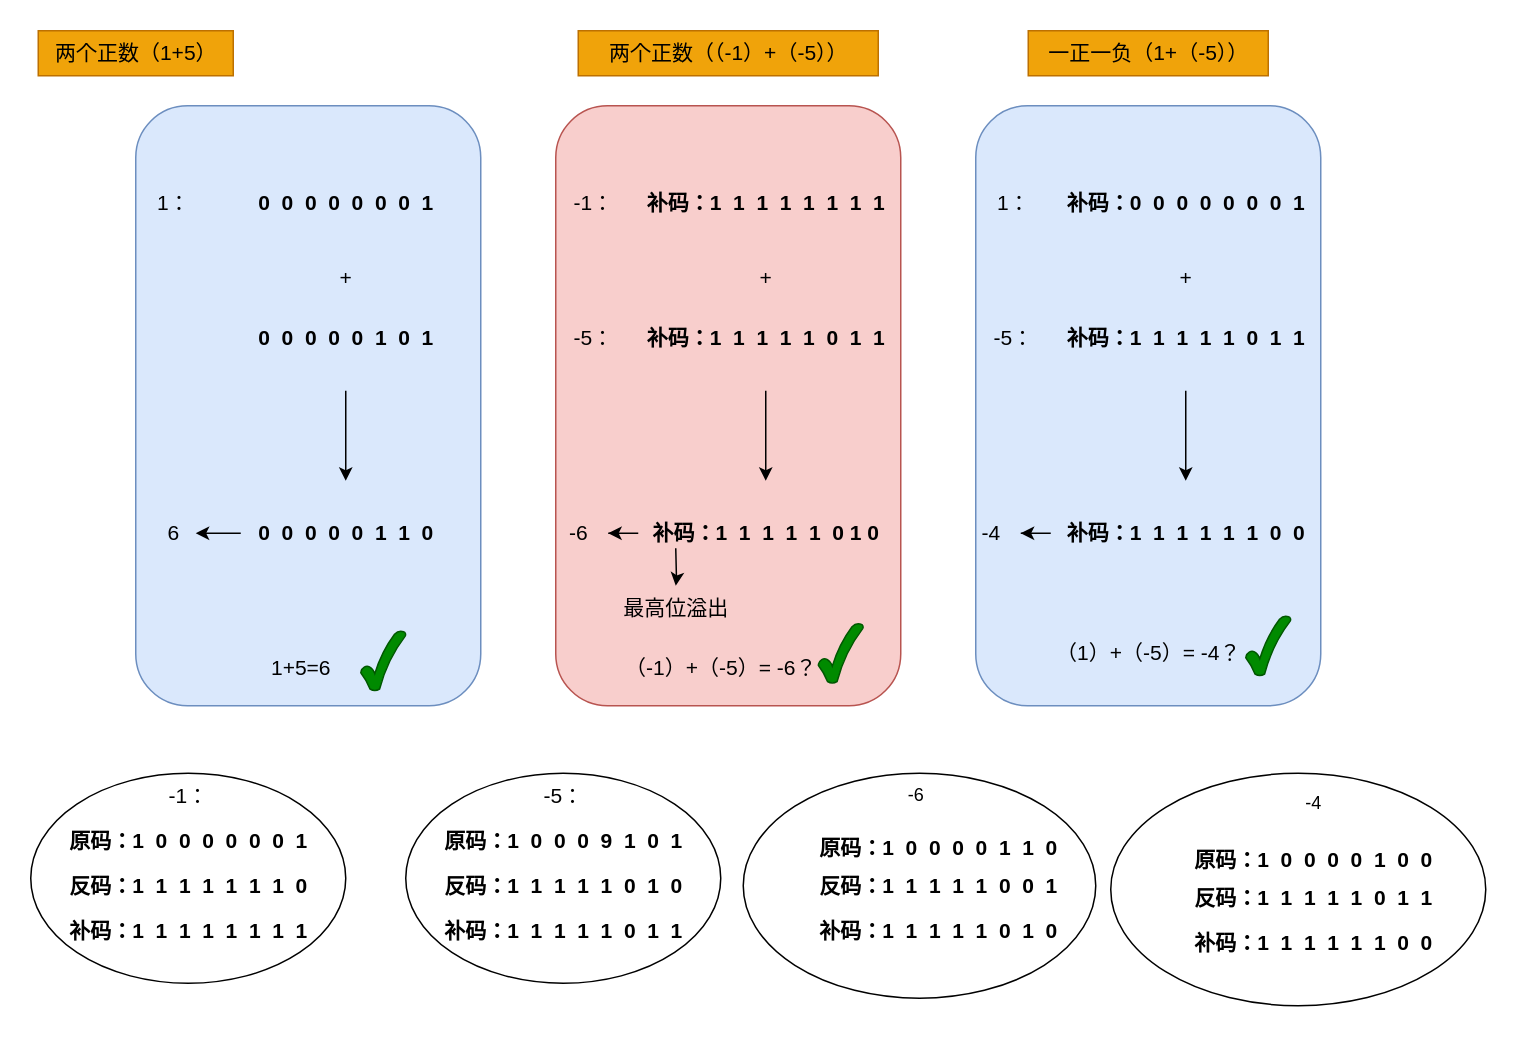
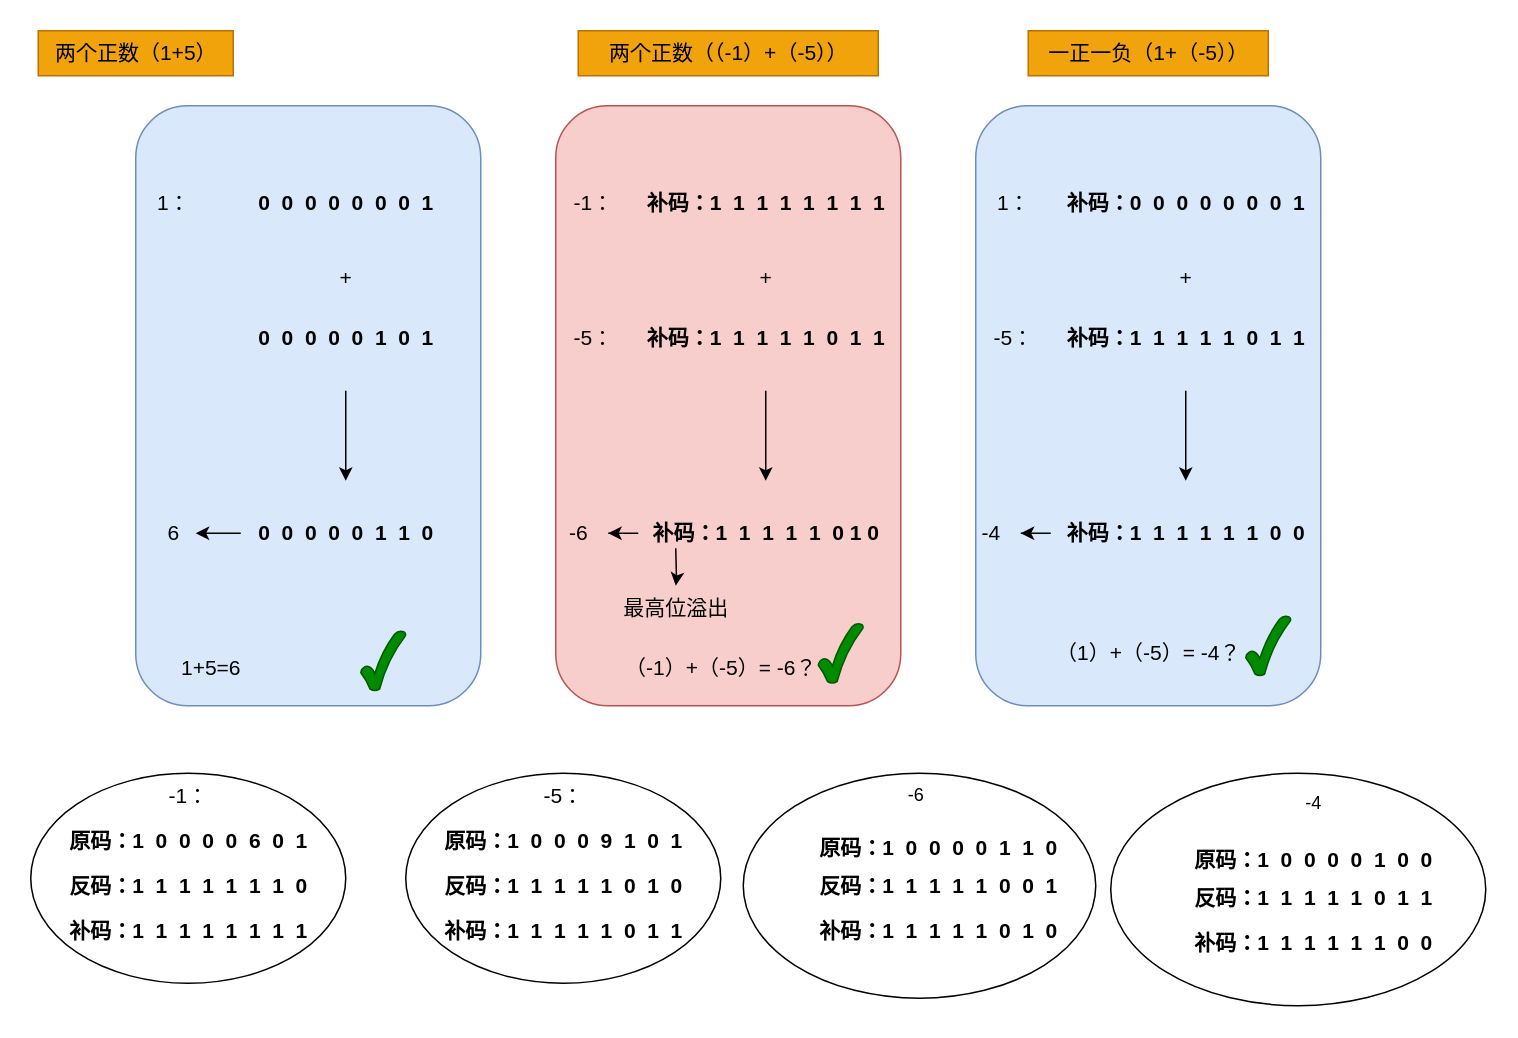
  <mxCell id="0" />
  <mxCell id="1" parent="0" />
  <mxCell id="2" value="" style="ellipse;whiteSpace=wrap;html=1;" parent="1" vertex="1"><mxGeometry x="740" y="515" width="250" height="155" as="geometry" /></mxCell>
  <mxCell id="3" value="&lt;h4&gt;原码：1&amp;nbsp; 0&amp;nbsp; 0&amp;nbsp; 0&amp;nbsp; 0&amp;nbsp; 1&amp;nbsp; 0&amp;nbsp; 0&lt;/h4&gt;" style="text;html=1;align=center;verticalAlign=middle;resizable=0;points=[];autosize=1;strokeColor=none;fillColor=none;fontSize=14;" parent="1" vertex="1"><mxGeometry x="785" y="537.5" width="180" height="70" as="geometry" /></mxCell>
  <mxCell id="4" value="" style="ellipse;whiteSpace=wrap;html=1;" parent="1" vertex="1"><mxGeometry x="495" y="515" width="235" height="150" as="geometry" /></mxCell>
  <mxCell id="5" value="" style="rounded=1;whiteSpace=wrap;html=1;fillColor=#dae8fc;strokeColor=#6c8ebf;" parent="1" vertex="1"><mxGeometry x="90" y="70" width="230" height="400" as="geometry" /></mxCell>
  <mxCell id="6" value="&lt;font style=&quot;font-size: 14px;&quot;&gt;两个正数（1+5）&lt;/font&gt;" style="text;html=1;align=center;verticalAlign=middle;resizable=0;points=[];autosize=1;strokeColor=#BD7000;fillColor=#f0a30a;fontSize=14;fontColor=#000000;" parent="1" vertex="1"><mxGeometry x="25" y="20" width="130" height="30" as="geometry" /></mxCell>
  <mxCell id="7" value="&lt;h4&gt;0&amp;nbsp; 0&amp;nbsp; 0&amp;nbsp; 0&amp;nbsp; 0&amp;nbsp; 0&amp;nbsp; 0&amp;nbsp; 1&lt;/h4&gt;" style="text;html=1;align=center;verticalAlign=middle;resizable=0;points=[];autosize=1;strokeColor=none;fillColor=none;fontSize=14;" parent="1" vertex="1"><mxGeometry x="160" y="100" width="140" height="70" as="geometry" /></mxCell>
  <mxCell id="8" value="" style="edgeStyle=orthogonalEdgeStyle;rounded=0;orthogonalLoop=1;jettySize=auto;html=1;fontSize=14;" parent="1" source="9" target="13" edge="1"><mxGeometry relative="1" as="geometry" /></mxCell>
  <mxCell id="9" value="&lt;h4&gt;0&amp;nbsp; 0&amp;nbsp; 0&amp;nbsp; 0&amp;nbsp; 0&amp;nbsp; 1&amp;nbsp; 0&amp;nbsp; 1&lt;/h4&gt;" style="text;html=1;align=center;verticalAlign=middle;resizable=0;points=[];autosize=1;strokeColor=none;fillColor=none;fontSize=14;" parent="1" vertex="1"><mxGeometry x="160" y="190" width="140" height="70" as="geometry" /></mxCell>
  <mxCell id="10" value="1：" style="text;html=1;align=center;verticalAlign=middle;resizable=0;points=[];autosize=1;strokeColor=none;fillColor=none;fontSize=14;" parent="1" vertex="1"><mxGeometry x="90" y="120" width="50" height="30" as="geometry" /></mxCell>
  <mxCell id="11" value="+" style="text;html=1;align=center;verticalAlign=middle;resizable=0;points=[];autosize=1;strokeColor=none;fillColor=none;fontSize=14;" parent="1" vertex="1"><mxGeometry x="215" y="170" width="30" height="30" as="geometry" /></mxCell>
  <mxCell id="12" value="" style="edgeStyle=orthogonalEdgeStyle;rounded=0;orthogonalLoop=1;jettySize=auto;html=1;fontSize=14;" parent="1" source="13" target="14" edge="1"><mxGeometry relative="1" as="geometry" /></mxCell>
  <mxCell id="13" value="&lt;h4&gt;0&amp;nbsp; 0&amp;nbsp; 0&amp;nbsp; 0&amp;nbsp; 0&amp;nbsp; 1&amp;nbsp; 1&amp;nbsp; 0&lt;/h4&gt;" style="text;html=1;align=center;verticalAlign=middle;resizable=0;points=[];autosize=1;strokeColor=none;fillColor=none;fontSize=14;" parent="1" vertex="1"><mxGeometry x="160" y="320" width="140" height="70" as="geometry" /></mxCell>
  <mxCell id="14" value="6" style="text;html=1;align=center;verticalAlign=middle;resizable=0;points=[];autosize=1;strokeColor=none;fillColor=none;fontSize=14;" parent="1" vertex="1"><mxGeometry x="100" y="340" width="30" height="30" as="geometry" /></mxCell>
  <mxCell id="15" value="" style="rounded=1;whiteSpace=wrap;html=1;fillColor=#f8cecc;strokeColor=#b85450;" parent="1" vertex="1"><mxGeometry x="370" y="70" width="230" height="400" as="geometry" /></mxCell>
  <mxCell id="16" value="&lt;font style=&quot;font-size: 14px;&quot;&gt;两个正数（（-1）+（-5））&lt;/font&gt;" style="text;html=1;align=center;verticalAlign=middle;resizable=0;points=[];autosize=1;strokeColor=#BD7000;fillColor=#f0a30a;fontSize=14;fontColor=#000000;" parent="1" vertex="1"><mxGeometry x="385" y="20" width="200" height="30" as="geometry" /></mxCell>
  <mxCell id="17" value="&lt;h4&gt;补码：1&amp;nbsp; 1&amp;nbsp; 1&amp;nbsp; 1&amp;nbsp; 1&amp;nbsp; 1&amp;nbsp; 1&amp;nbsp; 1&lt;/h4&gt;" style="text;html=1;align=center;verticalAlign=middle;resizable=0;points=[];autosize=1;strokeColor=none;fillColor=none;fontSize=14;" parent="1" vertex="1"><mxGeometry x="420" y="100" width="180" height="70" as="geometry" /></mxCell>
  <mxCell id="18" value="" style="edgeStyle=orthogonalEdgeStyle;rounded=0;orthogonalLoop=1;jettySize=auto;html=1;fontSize=14;" parent="1" source="19" target="24" edge="1"><mxGeometry relative="1" as="geometry" /></mxCell>
  <mxCell id="19" value="&lt;h4&gt;补码：1&amp;nbsp; 1&amp;nbsp; 1&amp;nbsp; 1&amp;nbsp; 1&amp;nbsp; 0&amp;nbsp; 1&amp;nbsp; 1&lt;/h4&gt;" style="text;html=1;align=center;verticalAlign=middle;resizable=0;points=[];autosize=1;strokeColor=none;fillColor=none;fontSize=14;" parent="1" vertex="1"><mxGeometry x="420" y="190" width="180" height="70" as="geometry" /></mxCell>
  <mxCell id="20" value="-1：" style="text;html=1;align=center;verticalAlign=middle;resizable=0;points=[];autosize=1;strokeColor=none;fillColor=none;fontSize=14;" parent="1" vertex="1"><mxGeometry x="370" y="120" width="50" height="30" as="geometry" /></mxCell>
  <mxCell id="21" value="-5：" style="text;html=1;align=center;verticalAlign=middle;resizable=0;points=[];autosize=1;strokeColor=none;fillColor=none;fontSize=14;" parent="1" vertex="1"><mxGeometry x="370" y="210" width="50" height="30" as="geometry" /></mxCell>
  <mxCell id="22" value="+" style="text;html=1;align=center;verticalAlign=middle;resizable=0;points=[];autosize=1;strokeColor=none;fillColor=none;fontSize=14;" parent="1" vertex="1"><mxGeometry x="495" y="170" width="30" height="30" as="geometry" /></mxCell>
  <mxCell id="23" value="" style="edgeStyle=orthogonalEdgeStyle;rounded=0;orthogonalLoop=1;jettySize=auto;html=1;fontSize=14;" parent="1" source="24" target="25" edge="1"><mxGeometry relative="1" as="geometry" /></mxCell>
  <mxCell id="24" value="&lt;h4&gt;补码：1&amp;nbsp; 1&amp;nbsp; 1&amp;nbsp; 1&amp;nbsp; 1&amp;nbsp; 0 1 0&lt;/h4&gt;" style="text;html=1;align=center;verticalAlign=middle;resizable=0;points=[];autosize=1;strokeColor=none;fillColor=none;fontSize=14;" parent="1" vertex="1"><mxGeometry x="425" y="320" width="170" height="70" as="geometry" /></mxCell>
  <mxCell id="25" value="-6" style="text;html=1;align=center;verticalAlign=middle;resizable=0;points=[];autosize=1;strokeColor=none;fillColor=none;fontSize=14;" parent="1" vertex="1"><mxGeometry x="365" y="340" width="40" height="30" as="geometry" /></mxCell>
  <mxCell id="26" value="" style="rounded=1;whiteSpace=wrap;html=1;fillColor=#dae8fc;strokeColor=#6c8ebf;" parent="1" vertex="1"><mxGeometry x="650" y="70" width="230" height="400" as="geometry" /></mxCell>
  <mxCell id="27" value="&lt;font style=&quot;font-size: 14px;&quot;&gt;一正一负（1+（-5））&lt;/font&gt;" style="text;html=1;align=center;verticalAlign=middle;resizable=0;points=[];autosize=1;strokeColor=#BD7000;fillColor=#f0a30a;fontSize=14;fontColor=#000000;" parent="1" vertex="1"><mxGeometry x="685" y="20" width="160" height="30" as="geometry" /></mxCell>
  <mxCell id="28" value="&lt;h4&gt;补码：0&amp;nbsp; 0&amp;nbsp; 0&amp;nbsp; 0&amp;nbsp; 0&amp;nbsp; 0&amp;nbsp; 0&amp;nbsp; 1&lt;/h4&gt;" style="text;html=1;align=center;verticalAlign=middle;resizable=0;points=[];autosize=1;strokeColor=none;fillColor=none;fontSize=14;" parent="1" vertex="1"><mxGeometry x="700" y="100" width="180" height="70" as="geometry" /></mxCell>
  <mxCell id="29" value="" style="edgeStyle=orthogonalEdgeStyle;rounded=0;orthogonalLoop=1;jettySize=auto;html=1;fontSize=14;" parent="1" source="30" target="35" edge="1"><mxGeometry relative="1" as="geometry" /></mxCell>
  <mxCell id="30" value="&lt;h4&gt;补码：1&amp;nbsp; 1&amp;nbsp; 1&amp;nbsp; 1&amp;nbsp; 1&amp;nbsp; 0&amp;nbsp; 1&amp;nbsp; 1&lt;/h4&gt;" style="text;html=1;align=center;verticalAlign=middle;resizable=0;points=[];autosize=1;strokeColor=none;fillColor=none;fontSize=14;" parent="1" vertex="1"><mxGeometry x="700" y="190" width="180" height="70" as="geometry" /></mxCell>
  <mxCell id="31" value="1：" style="text;html=1;align=center;verticalAlign=middle;resizable=0;points=[];autosize=1;strokeColor=none;fillColor=none;fontSize=14;" parent="1" vertex="1"><mxGeometry x="650" y="120" width="50" height="30" as="geometry" /></mxCell>
  <mxCell id="32" value="-5：" style="text;html=1;align=center;verticalAlign=middle;resizable=0;points=[];autosize=1;strokeColor=none;fillColor=none;fontSize=14;" parent="1" vertex="1"><mxGeometry x="650" y="210" width="50" height="30" as="geometry" /></mxCell>
  <mxCell id="33" value="+" style="text;html=1;align=center;verticalAlign=middle;resizable=0;points=[];autosize=1;strokeColor=none;fillColor=none;fontSize=14;" parent="1" vertex="1"><mxGeometry x="775" y="170" width="30" height="30" as="geometry" /></mxCell>
  <mxCell id="34" value="" style="edgeStyle=orthogonalEdgeStyle;rounded=0;orthogonalLoop=1;jettySize=auto;html=1;fontSize=14;" parent="1" source="35" target="36" edge="1"><mxGeometry relative="1" as="geometry" /></mxCell>
  <mxCell id="35" value="&lt;h4&gt;补码：1&amp;nbsp; 1&amp;nbsp; 1&amp;nbsp; 1&amp;nbsp; 1&amp;nbsp; 1&amp;nbsp; 0&amp;nbsp; 0&lt;/h4&gt;" style="text;html=1;align=center;verticalAlign=middle;resizable=0;points=[];autosize=1;strokeColor=none;fillColor=none;fontSize=14;" parent="1" vertex="1"><mxGeometry x="700" y="320" width="180" height="70" as="geometry" /></mxCell>
  <mxCell id="36" value="-4" style="text;html=1;align=center;verticalAlign=middle;resizable=0;points=[];autosize=1;strokeColor=none;fillColor=none;fontSize=14;" parent="1" vertex="1"><mxGeometry x="640" y="340" width="40" height="30" as="geometry" /></mxCell>
  <mxCell id="37" value="" style="edgeStyle=orthogonalEdgeStyle;rounded=0;orthogonalLoop=1;jettySize=auto;html=1;fontSize=14;" parent="1" target="38" edge="1"><mxGeometry relative="1" as="geometry"><mxPoint x="450" y="365" as="sourcePoint" /><mxPoint x="420" y="365" as="targetPoint" /></mxGeometry></mxCell>
  <mxCell id="38" value="最高位溢出" style="text;html=1;align=center;verticalAlign=middle;resizable=0;points=[];autosize=1;strokeColor=none;fillColor=none;fontSize=14;" parent="1" vertex="1"><mxGeometry x="405" y="390" width="90" height="30" as="geometry" /></mxCell>
  <mxCell id="39" value="" style="verticalLabelPosition=bottom;verticalAlign=top;html=1;shape=mxgraph.basic.tick;fontSize=14;fillColor=#008a00;fontColor=#ffffff;strokeColor=#005700;" parent="1" vertex="1"><mxGeometry x="240" y="420" width="30" height="40" as="geometry" /></mxCell>
  <mxCell id="40" value="（-1）+（-5）= -6？" style="text;html=1;align=center;verticalAlign=middle;resizable=0;points=[];autosize=1;strokeColor=none;fillColor=none;fontSize=14;" parent="1" vertex="1"><mxGeometry x="405" y="430" width="150" height="30" as="geometry" /></mxCell>
  <mxCell id="41" value="（1）+（-5）= -4？" style="text;html=1;align=center;verticalAlign=middle;resizable=0;points=[];autosize=1;strokeColor=none;fillColor=none;fontSize=14;" parent="1" vertex="1"><mxGeometry x="690" y="420" width="150" height="30" as="geometry" /></mxCell>
- <mxCell id="42" value="1+5=6&lt;br&gt;" style="text;html=1;align=center;verticalAlign=middle;resizable=0;points=[];autosize=1;strokeColor=none;fillColor=none;fontSize=14;" parent="1" vertex="1"><mxGeometry x="170" y="430" width="60" height="30" as="geometry" /></mxCell>
+ <mxCell id="42" value="1+5=6&lt;br&gt;" style="text;html=1;align=center;verticalAlign=middle;resizable=0;points=[];autosize=1;strokeColor=none;fillColor=none;fontSize=14;" parent="1" vertex="1"><mxGeometry x="110" y="430" width="60" height="30" as="geometry" /></mxCell>
  <mxCell id="43" value="" style="ellipse;whiteSpace=wrap;html=1;" parent="1" vertex="1"><mxGeometry x="270" y="515" width="210" height="140" as="geometry" /></mxCell>
  <mxCell id="44" value="-5：" style="text;html=1;align=center;verticalAlign=middle;resizable=0;points=[];autosize=1;strokeColor=none;fillColor=none;fontSize=14;" parent="1" vertex="1"><mxGeometry x="350" y="515" width="50" height="30" as="geometry" /></mxCell>
  <mxCell id="45" value="&lt;h4&gt;原码：1&amp;nbsp; 0&amp;nbsp; 0&amp;nbsp; 0&amp;nbsp; 9&amp;nbsp; 1&amp;nbsp; 0&amp;nbsp; 1&lt;/h4&gt;" style="text;html=1;align=center;verticalAlign=middle;resizable=0;points=[];autosize=1;strokeColor=none;fillColor=none;fontSize=14;" parent="1" vertex="1"><mxGeometry x="285" y="525" width="180" height="70" as="geometry" /></mxCell>
  <mxCell id="46" value="&lt;h4&gt;反码：1&amp;nbsp; 1&amp;nbsp; 1&amp;nbsp; 1&amp;nbsp; 1&amp;nbsp; 0&amp;nbsp; 1&amp;nbsp; 0&lt;/h4&gt;" style="text;html=1;align=center;verticalAlign=middle;resizable=0;points=[];autosize=1;strokeColor=none;fillColor=none;fontSize=14;" parent="1" vertex="1"><mxGeometry x="285" y="555" width="180" height="70" as="geometry" /></mxCell>
  <mxCell id="47" value="&lt;h4&gt;补码：1&amp;nbsp; 1&amp;nbsp; 1&amp;nbsp; 1&amp;nbsp; 1&amp;nbsp; 0&amp;nbsp; 1&amp;nbsp; 1&lt;/h4&gt;" style="text;html=1;align=center;verticalAlign=middle;resizable=0;points=[];autosize=1;strokeColor=none;fillColor=none;fontSize=14;" parent="1" vertex="1"><mxGeometry x="285" y="585" width="180" height="70" as="geometry" /></mxCell>
  <mxCell id="48" value="&lt;h4&gt;补码：1&amp;nbsp; 1&amp;nbsp; 1&amp;nbsp; 1&amp;nbsp; 1&amp;nbsp; 0&amp;nbsp; 1&amp;nbsp; 0&lt;/h4&gt;" style="text;html=1;align=center;verticalAlign=middle;resizable=0;points=[];autosize=1;strokeColor=none;fillColor=none;fontSize=14;" parent="1" vertex="1"><mxGeometry x="535" y="585" width="180" height="70" as="geometry" /></mxCell>
  <mxCell id="49" value="-6" style="text;html=1;align=center;verticalAlign=middle;resizable=0;points=[];autosize=1;strokeColor=none;fillColor=none;" parent="1" vertex="1"><mxGeometry x="595" y="515" width="30" height="30" as="geometry" /></mxCell>
  <mxCell id="50" value="&lt;h4&gt;反码：1&amp;nbsp; 1&amp;nbsp; 1&amp;nbsp; 1&amp;nbsp; 1&amp;nbsp; 0&amp;nbsp; 0&amp;nbsp; 1&lt;/h4&gt;" style="text;html=1;align=center;verticalAlign=middle;resizable=0;points=[];autosize=1;strokeColor=none;fillColor=none;fontSize=14;" parent="1" vertex="1"><mxGeometry x="535" y="555" width="180" height="70" as="geometry" /></mxCell>
  <mxCell id="51" value="&lt;h4&gt;原码：1&amp;nbsp; 0&amp;nbsp; 0&amp;nbsp; 0&amp;nbsp; 0&amp;nbsp; 1&amp;nbsp; 1&amp;nbsp; 0&lt;/h4&gt;" style="text;html=1;align=center;verticalAlign=middle;resizable=0;points=[];autosize=1;strokeColor=none;fillColor=none;fontSize=14;" parent="1" vertex="1"><mxGeometry x="535" y="530" width="180" height="70" as="geometry" /></mxCell>
  <mxCell id="52" value="" style="verticalLabelPosition=bottom;verticalAlign=top;html=1;shape=mxgraph.basic.tick;fontSize=14;fillColor=#008a00;fontColor=#ffffff;strokeColor=#005700;" parent="1" vertex="1"><mxGeometry x="545" y="415" width="30" height="40" as="geometry" /></mxCell>
  <mxCell id="53" value="&lt;h4&gt;补码：1&amp;nbsp; 1&amp;nbsp; 1&amp;nbsp; 1&amp;nbsp; 1&amp;nbsp; 1&amp;nbsp; 0&amp;nbsp; 0&lt;/h4&gt;" style="text;html=1;align=center;verticalAlign=middle;resizable=0;points=[];autosize=1;strokeColor=none;fillColor=none;fontSize=14;" parent="1" vertex="1"><mxGeometry x="785" y="592.5" width="180" height="70" as="geometry" /></mxCell>
  <mxCell id="54" value="&lt;h4&gt;反码：1&amp;nbsp; 1&amp;nbsp; 1&amp;nbsp; 1&amp;nbsp; 1&amp;nbsp; 0&amp;nbsp; 1&amp;nbsp; 1&lt;/h4&gt;" style="text;html=1;align=center;verticalAlign=middle;resizable=0;points=[];autosize=1;strokeColor=none;fillColor=none;fontSize=14;" parent="1" vertex="1"><mxGeometry x="785" y="562.5" width="180" height="70" as="geometry" /></mxCell>
  <mxCell id="55" value="-4" style="text;html=1;align=center;verticalAlign=middle;resizable=0;points=[];autosize=1;strokeColor=none;fillColor=none;" parent="1" vertex="1"><mxGeometry x="860" y="520" width="30" height="30" as="geometry" /></mxCell>
  <mxCell id="56" value="" style="ellipse;whiteSpace=wrap;html=1;" parent="1" vertex="1"><mxGeometry x="20" y="515" width="210" height="140" as="geometry" /></mxCell>
  <mxCell id="57" value="-1：" style="text;html=1;align=center;verticalAlign=middle;resizable=0;points=[];autosize=1;strokeColor=none;fillColor=none;fontSize=14;" parent="1" vertex="1"><mxGeometry x="100" y="515" width="50" height="30" as="geometry" /></mxCell>
- <mxCell id="58" value="&lt;h4&gt;原码：1&amp;nbsp; 0&amp;nbsp; 0&amp;nbsp; 0&amp;nbsp; 0&amp;nbsp; 0&amp;nbsp; 0&amp;nbsp; 1&lt;/h4&gt;" style="text;html=1;align=center;verticalAlign=middle;resizable=0;points=[];autosize=1;strokeColor=none;fillColor=none;fontSize=14;" parent="1" vertex="1"><mxGeometry x="35" y="525" width="180" height="70" as="geometry" /></mxCell>
+ <mxCell id="58" value="&lt;h4&gt;原码：1&amp;nbsp; 0&amp;nbsp; 0&amp;nbsp; 0&amp;nbsp; 0&amp;nbsp; 6&amp;nbsp; 0&amp;nbsp; 1&lt;/h4&gt;" style="text;html=1;align=center;verticalAlign=middle;resizable=0;points=[];autosize=1;strokeColor=none;fillColor=none;fontSize=14;" parent="1" vertex="1"><mxGeometry x="35" y="525" width="180" height="70" as="geometry" /></mxCell>
  <mxCell id="59" value="&lt;h4&gt;反码：1&amp;nbsp; 1&amp;nbsp; 1&amp;nbsp; 1&amp;nbsp; 1&amp;nbsp; 1&amp;nbsp; 1&amp;nbsp; 0&lt;/h4&gt;" style="text;html=1;align=center;verticalAlign=middle;resizable=0;points=[];autosize=1;strokeColor=none;fillColor=none;fontSize=14;" parent="1" vertex="1"><mxGeometry x="35" y="555" width="180" height="70" as="geometry" /></mxCell>
  <mxCell id="60" value="&lt;h4&gt;补码：1&amp;nbsp; 1&amp;nbsp; 1&amp;nbsp; 1&amp;nbsp; 1&amp;nbsp; 1&amp;nbsp; 1&amp;nbsp; 1&lt;/h4&gt;" style="text;html=1;align=center;verticalAlign=middle;resizable=0;points=[];autosize=1;strokeColor=none;fillColor=none;fontSize=14;" parent="1" vertex="1"><mxGeometry x="35" y="585" width="180" height="70" as="geometry" /></mxCell>
  <mxCell id="61" value="" style="verticalLabelPosition=bottom;verticalAlign=top;html=1;shape=mxgraph.basic.tick;fontSize=14;fillColor=#008a00;fontColor=#ffffff;strokeColor=#005700;" parent="1" vertex="1"><mxGeometry x="830" y="410" width="30" height="40" as="geometry" /></mxCell>
